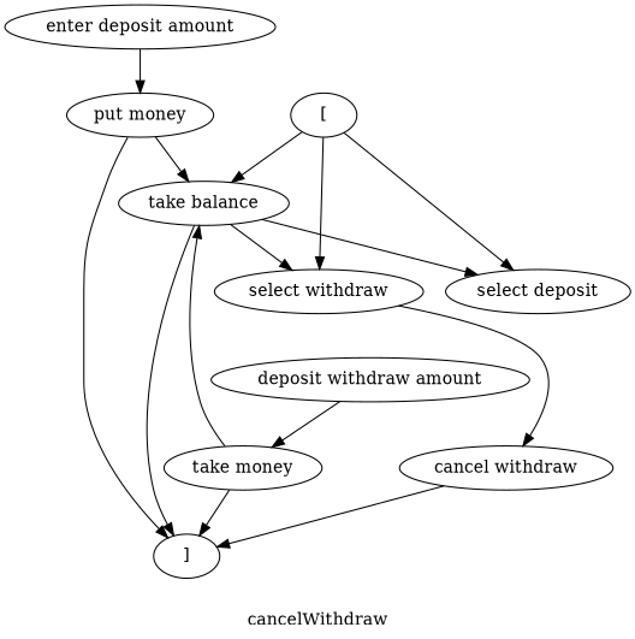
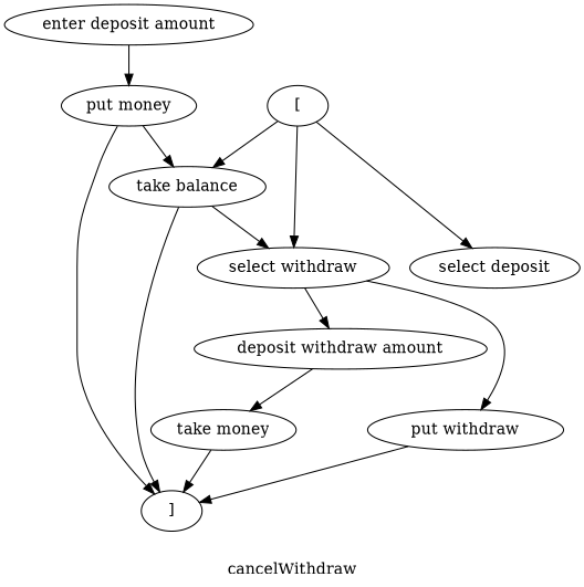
  digraph {
    label=cancelWithdraw
    rankdir=TB
    n1 [label="take balance"]
    n2 [label="]"]
    n3 [label="select deposit"]
    n4 [label="select withdraw"]
    n5 [label="deposit withdraw amount"]
-   n6 [label="cancel withdraw"]
+   n6 [label="put withdraw"]
    n7 [label="["]
    n8 [label="enter deposit amount"]
    n9 [label="put money"]
    n10 [label="take money"]
    n1 -> n2
-   n1 -> n3
    n1 -> n4
+   n4 -> n5
    n4 -> n6
    n5 -> n10
    n6 -> n2
    n7 -> n1
    n7 -> n3
    n7 -> n4
    n8 -> n9
    n9 -> n1
    n9 -> n2
-   n10 -> n1
    n10 -> n2
  }
